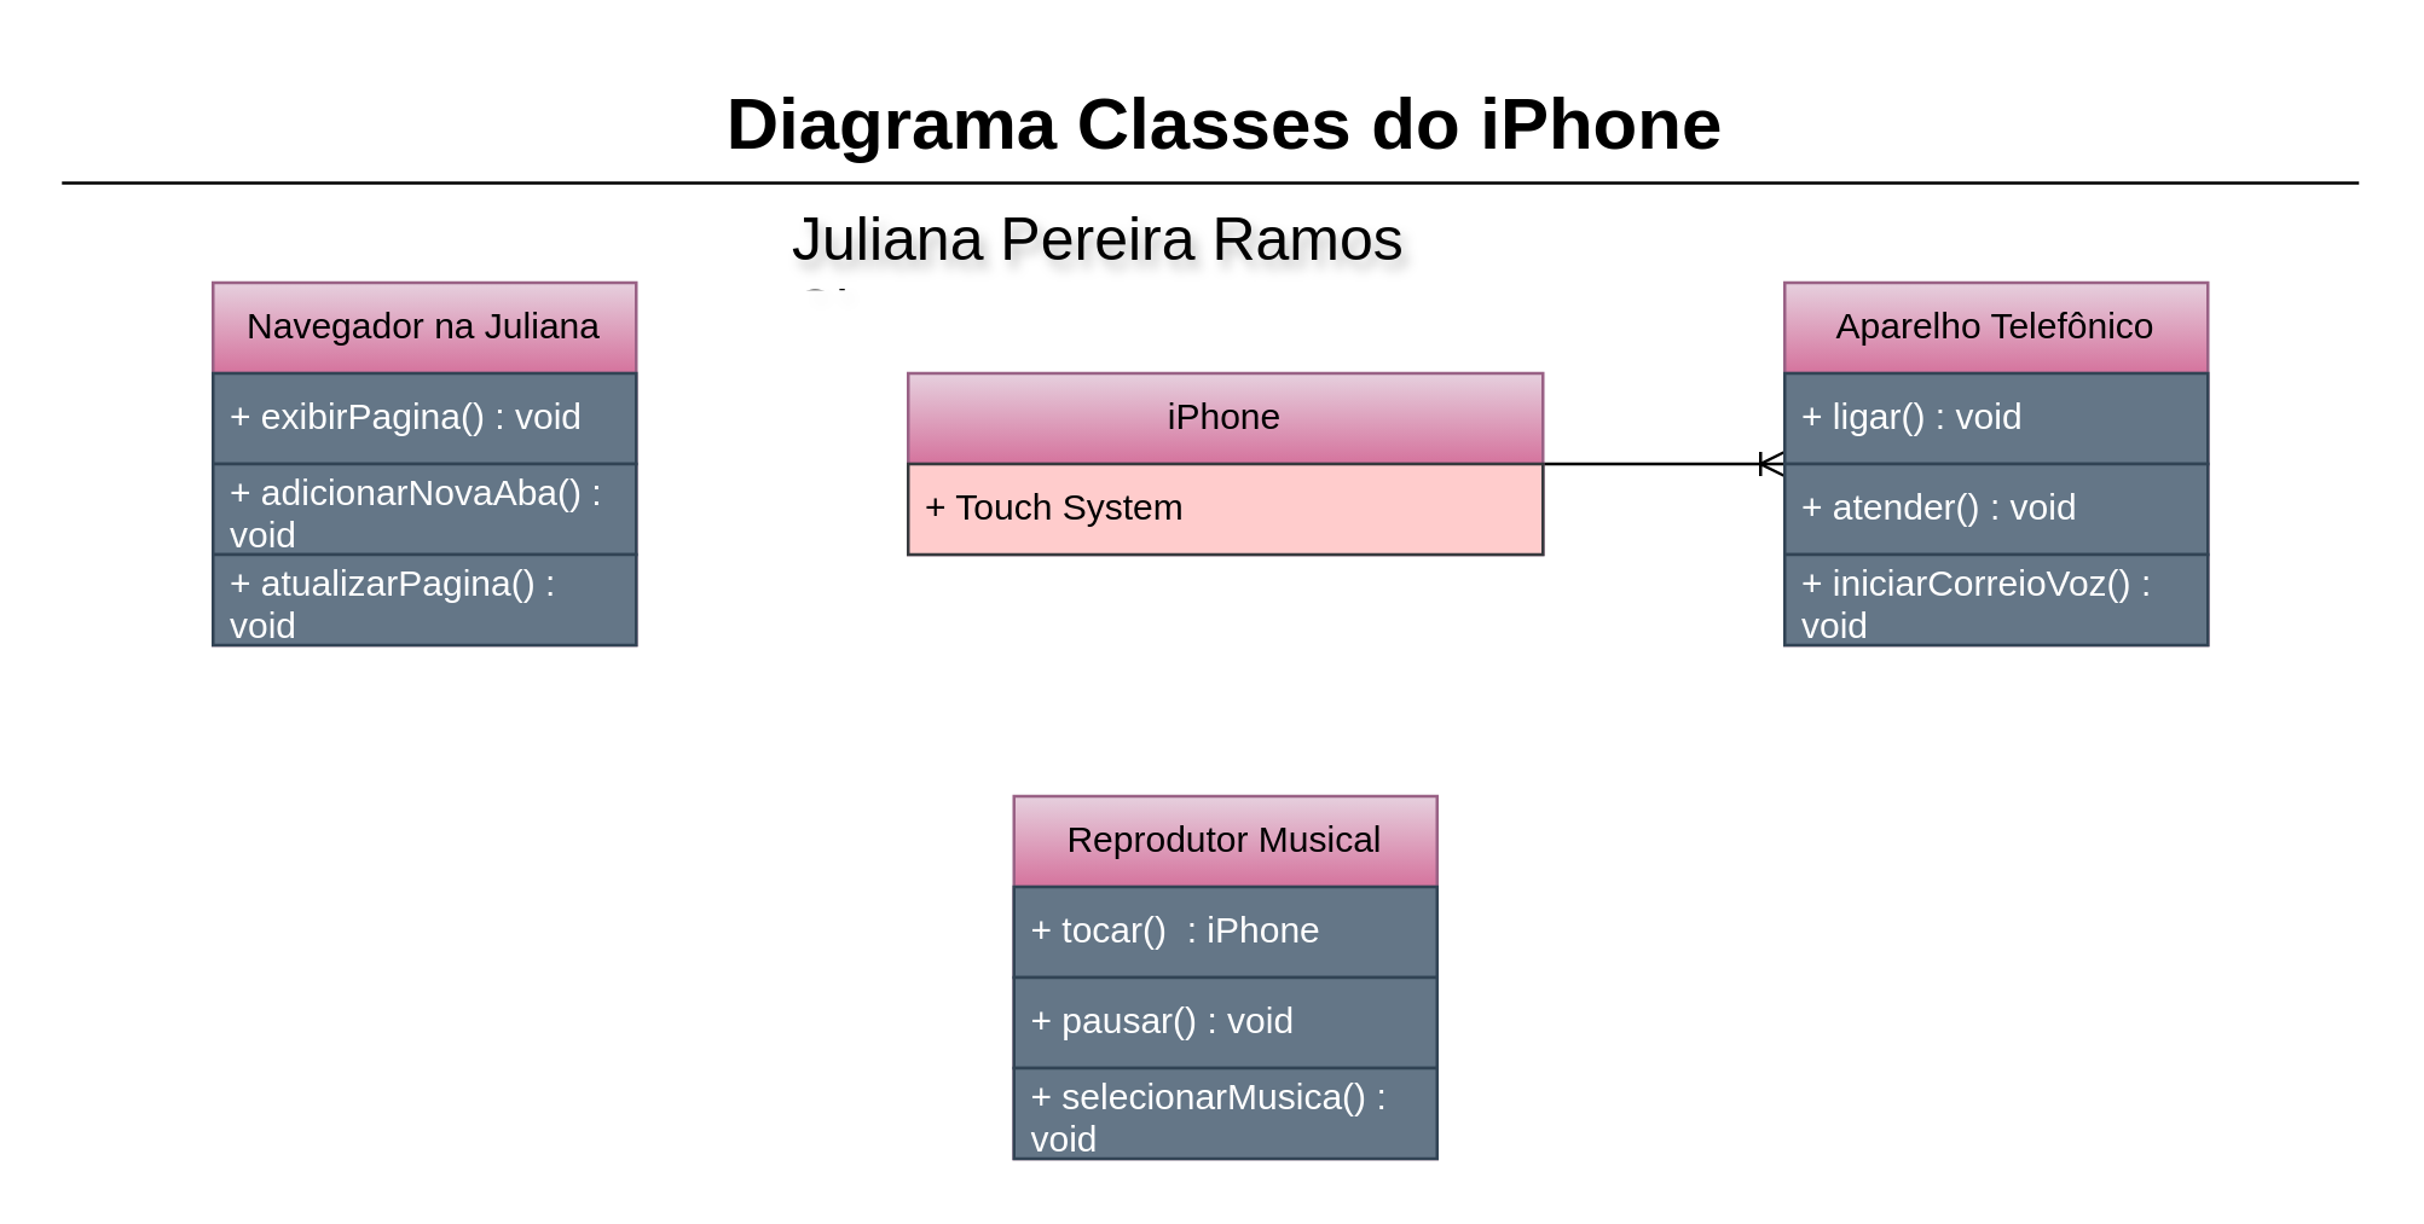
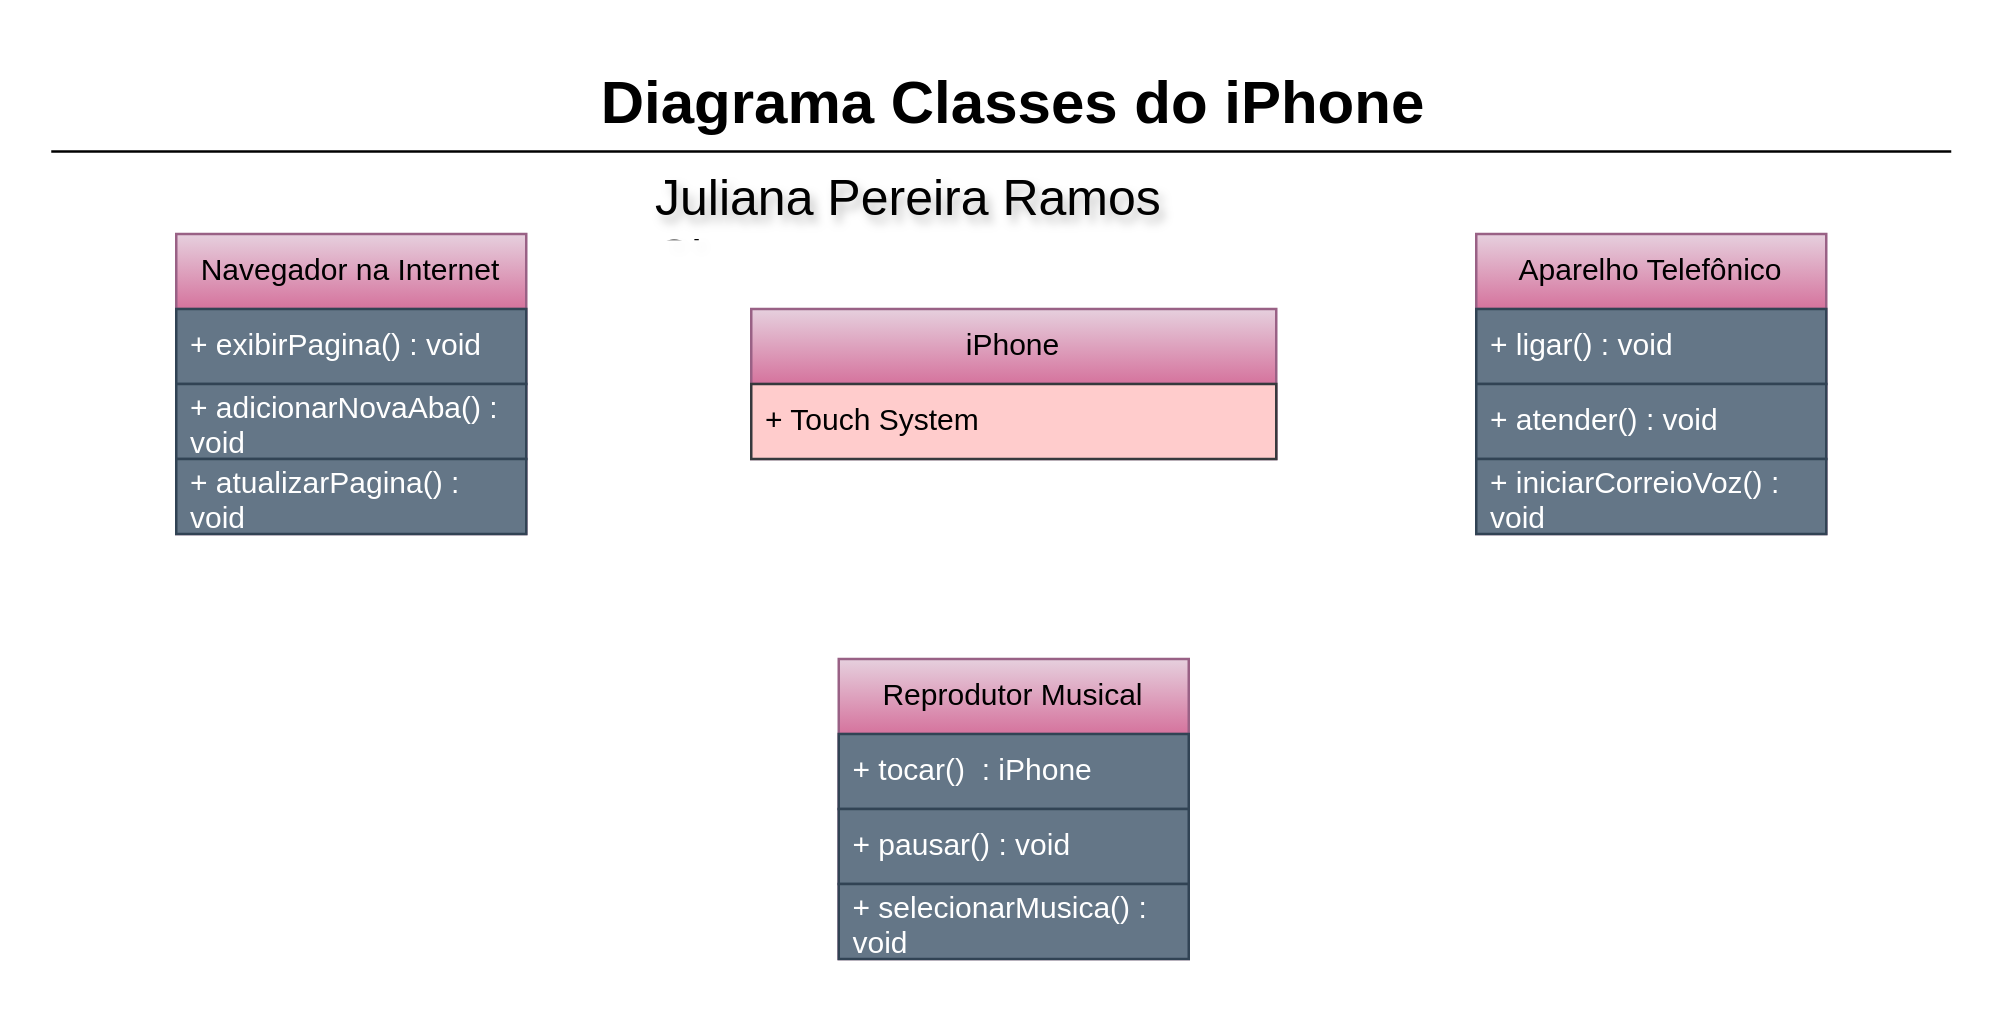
  <mxCell id="0" />
  <mxCell id="1" parent="0" />
- <mxCell id="2" style="edgeStyle=orthogonalEdgeStyle;rounded=0;orthogonalLoop=1;jettySize=auto;html=1;endArrow=ERoneToMany;endFill=0;strokeColor=light-dark(#000000,#000000);" edge="1" parent="1" source="3" target="9"><mxGeometry relative="1" as="geometry"><Array as="points"><mxPoint x="450" y="153" /><mxPoint x="450" y="153" /></Array></mxGeometry></mxCell>
  <mxCell id="3" value="iPhone" style="swimlane;fontStyle=0;childLayout=stackLayout;horizontal=1;startSize=30;horizontalStack=0;resizeParent=1;resizeParentMax=0;resizeLast=0;collapsible=1;marginBottom=0;whiteSpace=wrap;html=1;fillColor=#e6d0de;strokeColor=#996185;gradientColor=#d5739d;" vertex="1" parent="1"><mxGeometry x="300" y="123" width="210" height="60" as="geometry" /></mxCell>
  <mxCell id="4" value="+ Touch System" style="text;strokeColor=#36393d;fillColor=light-dark(#FFCCCC,#E7B9B9);align=left;verticalAlign=middle;spacingLeft=4;spacingRight=4;overflow=hidden;points=[[0,0.5],[1,0.5]];portConstraint=eastwest;rotatable=0;whiteSpace=wrap;html=1;fontColor=light-dark(#000000,#180811);" vertex="1" parent="3"><mxGeometry y="30" width="210" height="30" as="geometry" /></mxCell>
  <mxCell id="5" value="Reprodutor Musical" style="swimlane;fontStyle=0;childLayout=stackLayout;horizontal=1;startSize=30;horizontalStack=0;resizeParent=1;resizeParentMax=0;resizeLast=0;collapsible=1;marginBottom=0;whiteSpace=wrap;html=1;fillColor=#e6d0de;strokeColor=#996185;gradientColor=#d5739d;" vertex="1" parent="1"><mxGeometry x="335" y="263" width="140" height="120" as="geometry" /></mxCell>
  <mxCell id="6" value="+ tocar()&amp;nbsp; : iPhone" style="text;strokeColor=#314354;fillColor=light-dark(#647687,#E7B9B9);align=left;verticalAlign=middle;spacingLeft=4;spacingRight=4;overflow=hidden;points=[[0,0.5],[1,0.5]];portConstraint=eastwest;rotatable=0;whiteSpace=wrap;html=1;fontColor=#ffffff;" vertex="1" parent="5"><mxGeometry y="30" width="140" height="30" as="geometry" /></mxCell>
  <mxCell id="7" value="+ pausar() : void" style="text;strokeColor=#314354;fillColor=light-dark(#647687,#FFCCCC);align=left;verticalAlign=middle;spacingLeft=4;spacingRight=4;overflow=hidden;points=[[0,0.5],[1,0.5]];portConstraint=eastwest;rotatable=0;whiteSpace=wrap;html=1;fontColor=#ffffff;" vertex="1" parent="5"><mxGeometry y="60" width="140" height="30" as="geometry" /></mxCell>
  <mxCell id="8" value="+ selecionarMusica() : void" style="text;strokeColor=#314354;fillColor=light-dark(#647687,#E7B9B9);align=left;verticalAlign=middle;spacingLeft=4;spacingRight=4;overflow=hidden;points=[[0,0.5],[1,0.5]];portConstraint=eastwest;rotatable=0;whiteSpace=wrap;html=1;fontColor=#ffffff;" vertex="1" parent="5"><mxGeometry y="90" width="140" height="30" as="geometry" /></mxCell>
  <mxCell id="9" value="Aparelho Telefônico" style="swimlane;fontStyle=0;childLayout=stackLayout;horizontal=1;startSize=30;horizontalStack=0;resizeParent=1;resizeParentMax=0;resizeLast=0;collapsible=1;marginBottom=0;whiteSpace=wrap;html=1;fillColor=#e6d0de;strokeColor=#996185;gradientColor=#d5739d;" vertex="1" parent="1"><mxGeometry x="590" y="93" width="140" height="120" as="geometry" /></mxCell>
  <mxCell id="10" value="+ ligar() : void" style="text;strokeColor=#314354;fillColor=light-dark(#647687,#E7B9B9);align=left;verticalAlign=middle;spacingLeft=4;spacingRight=4;overflow=hidden;points=[[0,0.5],[1,0.5]];portConstraint=eastwest;rotatable=0;whiteSpace=wrap;html=1;fontColor=#ffffff;" vertex="1" parent="9"><mxGeometry y="30" width="140" height="30" as="geometry" /></mxCell>
  <mxCell id="11" value="+ atender() : void" style="text;strokeColor=#314354;fillColor=light-dark(#647687,#FFCCCC);align=left;verticalAlign=middle;spacingLeft=4;spacingRight=4;overflow=hidden;points=[[0,0.5],[1,0.5]];portConstraint=eastwest;rotatable=0;whiteSpace=wrap;html=1;fontColor=#ffffff;" vertex="1" parent="9"><mxGeometry y="60" width="140" height="30" as="geometry" /></mxCell>
  <mxCell id="12" value="+ iniciarCorreioVoz() : void" style="text;strokeColor=#314354;fillColor=light-dark(#647687,#E7B9B9);align=left;verticalAlign=middle;spacingLeft=4;spacingRight=4;overflow=hidden;points=[[0,0.5],[1,0.5]];portConstraint=eastwest;rotatable=0;whiteSpace=wrap;html=1;fontColor=#ffffff;" vertex="1" parent="9"><mxGeometry y="90" width="140" height="30" as="geometry" /></mxCell>
- <mxCell id="13" value="Navegador na Juliana" style="swimlane;fontStyle=0;childLayout=stackLayout;horizontal=1;startSize=30;horizontalStack=0;resizeParent=1;resizeParentMax=0;resizeLast=0;collapsible=1;marginBottom=0;whiteSpace=wrap;html=1;fillColor=#e6d0de;strokeColor=#996185;gradientColor=#d5739d;" vertex="1" parent="1"><mxGeometry x="70" y="93" width="140" height="120" as="geometry" /></mxCell>
+ <mxCell id="13" value="Navegador na Internet" style="swimlane;fontStyle=0;childLayout=stackLayout;horizontal=1;startSize=30;horizontalStack=0;resizeParent=1;resizeParentMax=0;resizeLast=0;collapsible=1;marginBottom=0;whiteSpace=wrap;html=1;fillColor=#e6d0de;strokeColor=#996185;gradientColor=#d5739d;" vertex="1" parent="1"><mxGeometry x="70" y="93" width="140" height="120" as="geometry" /></mxCell>
  <mxCell id="14" value="+ exibirPagina() : void" style="text;strokeColor=#314354;fillColor=light-dark(#647687,#E7B9B9);align=left;verticalAlign=middle;spacingLeft=4;spacingRight=4;overflow=hidden;points=[[0,0.5],[1,0.5]];portConstraint=eastwest;rotatable=0;whiteSpace=wrap;html=1;fontColor=#ffffff;" vertex="1" parent="13"><mxGeometry y="30" width="140" height="30" as="geometry" /></mxCell>
  <mxCell id="15" value="+ adicionarNovaAba() : void" style="text;strokeColor=#314354;fillColor=light-dark(#647687,#FFCCCC);align=left;verticalAlign=middle;spacingLeft=4;spacingRight=4;overflow=hidden;points=[[0,0.5],[1,0.5]];portConstraint=eastwest;rotatable=0;whiteSpace=wrap;html=1;fontColor=#ffffff;" vertex="1" parent="13"><mxGeometry y="60" width="140" height="30" as="geometry" /></mxCell>
  <mxCell id="16" value="+ atualizarPagina() : void" style="text;strokeColor=#314354;fillColor=light-dark(#647687,#E7B9B9);align=left;verticalAlign=middle;spacingLeft=4;spacingRight=4;overflow=hidden;points=[[0,0.5],[1,0.5]];portConstraint=eastwest;rotatable=0;whiteSpace=wrap;html=1;fontColor=#ffffff;" vertex="1" parent="13"><mxGeometry y="90" width="140" height="30" as="geometry" /></mxCell>
  <mxCell id="17" value="&lt;h1 style=&quot;margin-top: 0px;&quot;&gt;Diagrama Classes do iPhone&lt;/h1&gt;" style="text;html=1;whiteSpace=wrap;overflow=hidden;rounded=0;align=center;fontColor=light-dark(#000000,#000000);" vertex="1" parent="1"><mxGeometry x="197" y="20" width="416" height="50" as="geometry" /></mxCell>
  <mxCell id="18" value="&lt;h1 style=&quot;margin-top: 0px;&quot;&gt;&lt;span style=&quot;font-weight: 400;&quot;&gt;&lt;font style=&quot;color: light-dark(rgb(0, 0, 0), rgb(0, 0, 0));&quot;&gt;Juliana Pereira Ramos Classes&lt;/font&gt;&lt;/span&gt;&lt;/h1&gt;" style="text;html=1;whiteSpace=wrap;overflow=hidden;rounded=0;textShadow=1;fontSize=10;" vertex="1" parent="1"><mxGeometry x="260" y="60" width="280" height="33" as="geometry" /></mxCell>
  <mxCell id="19" value="" style="endArrow=none;html=1;rounded=0;fontColor=light-dark(#000000,#000000);strokeColor=light-dark(#000000,#000000);" edge="1" parent="1"><mxGeometry width="50" height="50" relative="1" as="geometry"><mxPoint x="20" y="60" as="sourcePoint" /><mxPoint x="780" y="60" as="targetPoint" /><Array as="points"><mxPoint x="373" y="60" /></Array></mxGeometry></mxCell>
